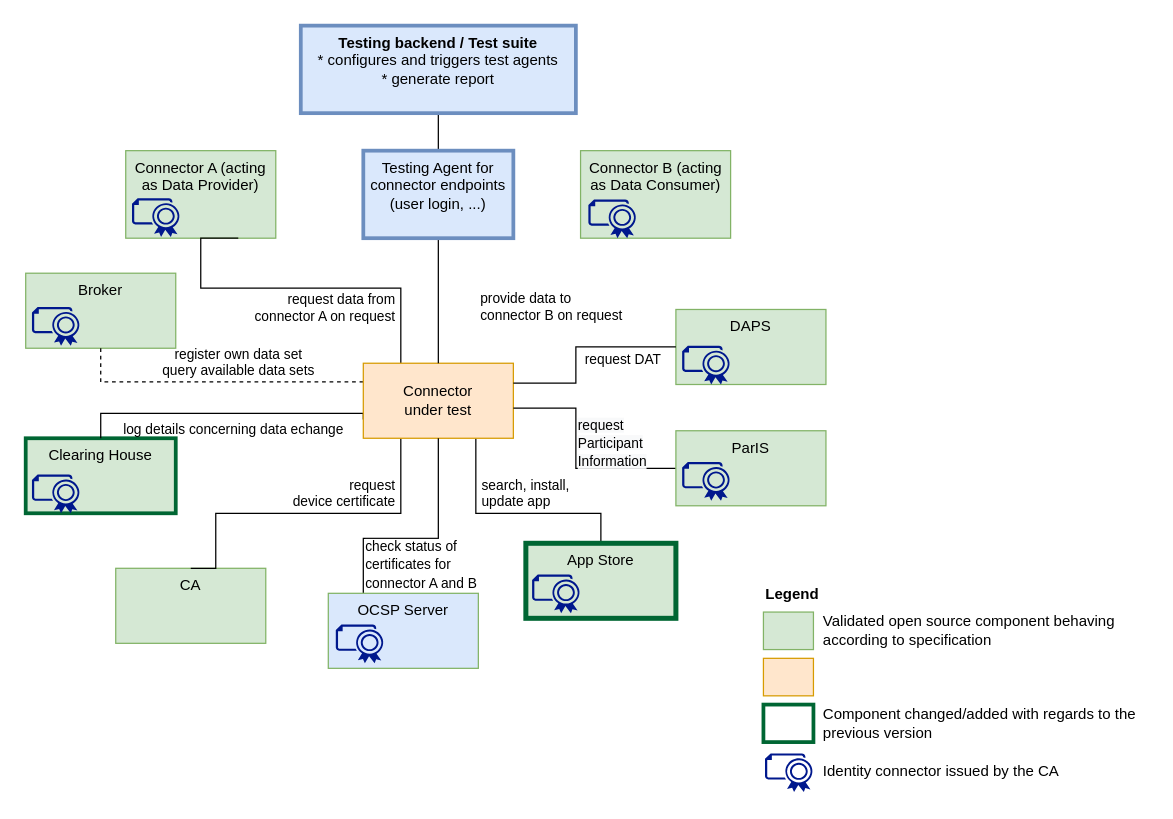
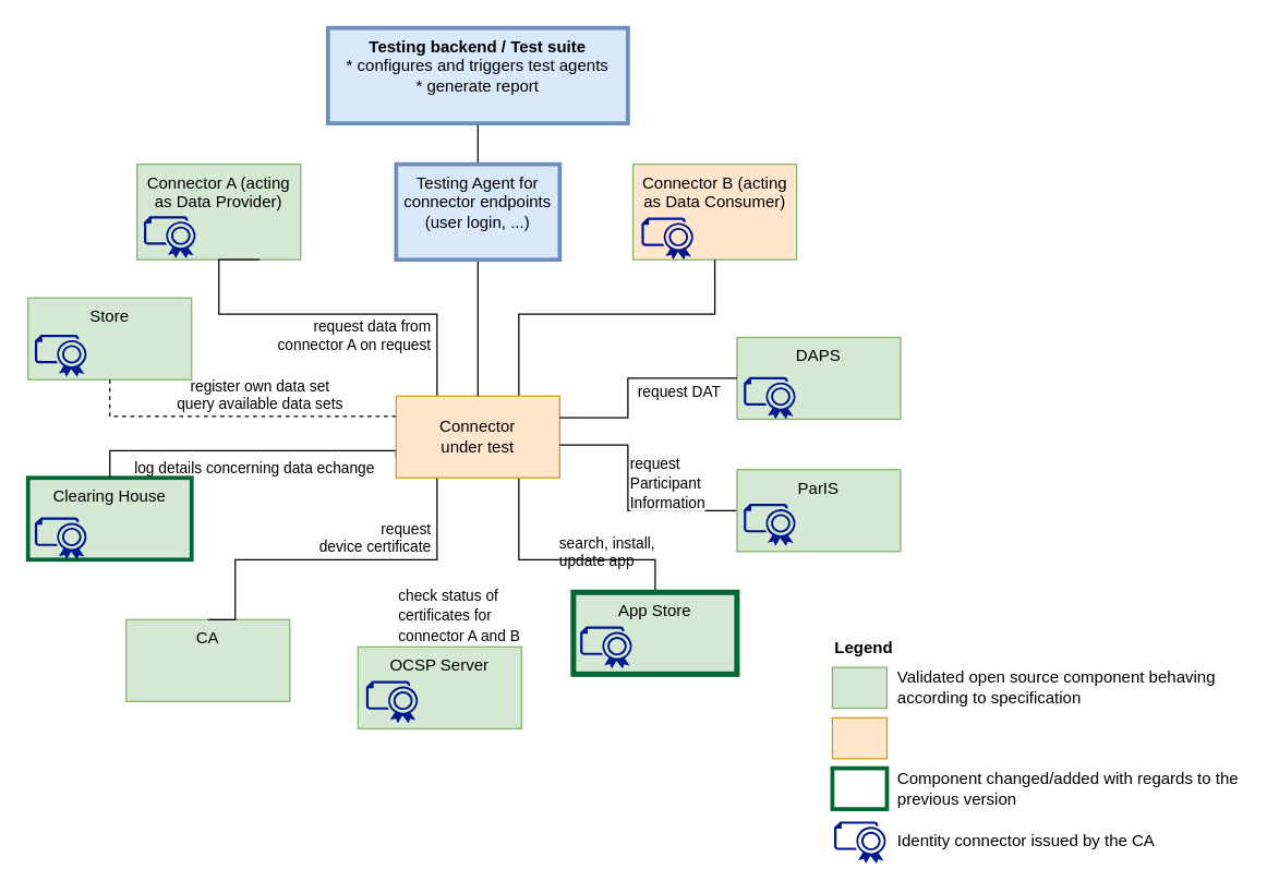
  <mxCell id="0" />
  <mxCell id="1" parent="0" />
  <mxCell id="2" value="CA" style="rounded=0;whiteSpace=wrap;html=1;fillColor=#d5e8d4;strokeColor=#82b366;verticalAlign=top;" parent="1" vertex="1"><mxGeometry x="92" y="454" width="120" height="60" as="geometry" /></mxCell>
  <mxCell id="3" value="Clearing House" style="rounded=0;whiteSpace=wrap;html=1;fillColor=#d5e8d4;verticalAlign=top;strokeColor=#006633;strokeWidth=3;" parent="1" vertex="1"><mxGeometry x="20" y="350" width="120" height="60" as="geometry" /></mxCell>
  <mxCell id="4" value="Connector A (acting as Data Provider)" style="rounded=0;whiteSpace=wrap;html=1;fillColor=#d5e8d4;strokeColor=#82b366;verticalAlign=top;" parent="1" vertex="1"><mxGeometry x="100" y="120" width="120" height="70" as="geometry" /></mxCell>
- <mxCell id="5" value="Connector B (acting as Data Consumer)" style="rounded=0;whiteSpace=wrap;html=1;fillColor=#d5e8d4;strokeColor=#82b366;verticalAlign=top;" parent="1" vertex="1"><mxGeometry x="463.75" y="120" width="120" height="70" as="geometry" /></mxCell>
- <mxCell id="6" value="Broker" style="rounded=0;whiteSpace=wrap;html=1;fillColor=#d5e8d4;strokeColor=#82b366;verticalAlign=top;" parent="1" vertex="1"><mxGeometry x="20" y="218" width="120" height="60" as="geometry" /></mxCell>
+ <mxCell id="5" value="Connector B (acting as Data Consumer)" style="rounded=0;whiteSpace=wrap;html=1;fillColor=#ffe6cc;strokeColor=#82b366;verticalAlign=top;" parent="1" vertex="1"><mxGeometry x="463.75" y="120" width="120" height="70" as="geometry" /></mxCell>
+ <mxCell id="6" value="Store" style="rounded=0;whiteSpace=wrap;html=1;fillColor=#d5e8d4;strokeColor=#82b366;verticalAlign=top;" parent="1" vertex="1"><mxGeometry x="20" y="218" width="120" height="60" as="geometry" /></mxCell>
  <mxCell id="7" value="register own data set&lt;br&gt;query available data sets" style="edgeStyle=orthogonalEdgeStyle;rounded=0;orthogonalLoop=1;jettySize=auto;html=1;endArrow=none;endFill=0;align=center;verticalAlign=bottom;labelBackgroundColor=none;exitX=0;exitY=0.25;exitDx=0;exitDy=0;dashed=1;" parent="1" source="13" target="6" edge="1"><mxGeometry x="-0.156" relative="1" as="geometry"><Array as="points"><mxPoint x="80" y="305" /><mxPoint x="80" y="305" /></Array><mxPoint as="offset" /></mxGeometry></mxCell>
+ <mxCell id="8" value="" style="edgeStyle=orthogonalEdgeStyle;rounded=0;orthogonalLoop=1;jettySize=auto;html=1;entryX=0.5;entryY=1;entryDx=0;entryDy=0;endArrow=none;endFill=0;align=left;exitX=0.75;exitY=0;exitDx=0;exitDy=0;" parent="1" source="13" target="5" edge="1"><mxGeometry x="-0.581" y="-10" relative="1" as="geometry"><Array as="points"><mxPoint x="380" y="230" /><mxPoint x="524" y="230" /></Array><mxPoint as="offset" /></mxGeometry></mxCell>
  <mxCell id="9" style="edgeStyle=orthogonalEdgeStyle;rounded=0;orthogonalLoop=1;jettySize=auto;html=1;endArrow=none;endFill=0;align=center;exitX=0.25;exitY=0;exitDx=0;exitDy=0;entryX=0.75;entryY=1;entryDx=0;entryDy=0;" parent="1" source="13" target="4" edge="1"><mxGeometry relative="1" as="geometry"><Array as="points"><mxPoint x="320" y="230" /><mxPoint x="160" y="230" /></Array></mxGeometry></mxCell>
  <mxCell id="10" value="log details concerning data echange" style="edgeStyle=orthogonalEdgeStyle;rounded=0;orthogonalLoop=1;jettySize=auto;html=1;entryX=0.5;entryY=0;entryDx=0;entryDy=0;endArrow=none;endFill=0;align=center;verticalAlign=top;labelBackgroundColor=none;exitX=0;exitY=0.75;exitDx=0;exitDy=0;" parent="1" source="13" target="3" edge="1"><mxGeometry x="-0.072" relative="1" as="geometry"><mxPoint as="offset" /><Array as="points"><mxPoint x="290" y="330" /><mxPoint x="80" y="330" /></Array></mxGeometry></mxCell>
  <mxCell id="11" value="" style="edgeStyle=orthogonalEdgeStyle;rounded=0;orthogonalLoop=1;jettySize=auto;html=1;entryX=0.5;entryY=0;entryDx=0;entryDy=0;endArrow=none;endFill=0;align=right;exitX=0.25;exitY=1;exitDx=0;exitDy=0;" parent="1" source="13" target="2" edge="1"><mxGeometry x="-0.658" y="-10" relative="1" as="geometry"><Array as="points"><mxPoint x="320" y="410" /><mxPoint x="172" y="410" /></Array><mxPoint as="offset" /></mxGeometry></mxCell>
  <mxCell id="12" style="edgeStyle=orthogonalEdgeStyle;rounded=0;orthogonalLoop=1;jettySize=auto;html=1;entryX=0.5;entryY=0;entryDx=0;entryDy=0;endArrow=none;endFill=0;" parent="1" source="13" target="32" edge="1"><mxGeometry relative="1" as="geometry"><Array as="points"><mxPoint x="380" y="410" /><mxPoint x="480" y="410" /></Array></mxGeometry></mxCell>
  <mxCell id="13" value="Connector&lt;br&gt;under test" style="rounded=0;whiteSpace=wrap;html=1;fillColor=#ffe6cc;strokeColor=#d79b00;" parent="1" vertex="1"><mxGeometry x="290" y="290" width="120" height="60" as="geometry" /></mxCell>
  <mxCell id="14" value="" style="rounded=0;whiteSpace=wrap;html=1;fillColor=#d5e8d4;strokeColor=#82b366;" parent="1" vertex="1"><mxGeometry x="610" y="489" width="40" height="30" as="geometry" /></mxCell>
  <mxCell id="15" value="Validated open source component behaving according to specification" style="text;html=1;strokeColor=none;fillColor=none;align=left;verticalAlign=middle;whiteSpace=wrap;rounded=0;" parent="1" vertex="1"><mxGeometry x="656" y="489" width="260" height="30" as="geometry" /></mxCell>
  <mxCell id="16" value="" style="rounded=0;whiteSpace=wrap;html=1;fillColor=#ffe6cc;strokeColor=#d79b00;" parent="1" vertex="1"><mxGeometry x="610" y="526" width="40" height="30" as="geometry" /></mxCell>
  <mxCell id="17" value="&lt;b&gt;Legend&lt;/b&gt;" style="text;html=1;strokeColor=none;fillColor=none;align=left;verticalAlign=middle;whiteSpace=wrap;rounded=0;" parent="1" vertex="1"><mxGeometry x="610" y="460" width="260" height="30" as="geometry" /></mxCell>
  <mxCell id="18" value="" style="aspect=fixed;pointerEvents=1;shadow=0;dashed=0;html=1;strokeColor=none;labelPosition=center;verticalLabelPosition=bottom;verticalAlign=top;align=center;fillColor=#00188D;shape=mxgraph.azure.certificate" parent="1" vertex="1"><mxGeometry x="105" y="158" width="38.75" height="31" as="geometry" /></mxCell>
  <mxCell id="19" value="" style="aspect=fixed;pointerEvents=1;shadow=0;dashed=0;html=1;strokeColor=none;labelPosition=center;verticalLabelPosition=bottom;verticalAlign=top;align=center;fillColor=#00188D;shape=mxgraph.azure.certificate" parent="1" vertex="1"><mxGeometry x="470" y="159" width="38.75" height="31" as="geometry" /></mxCell>
  <mxCell id="20" value="" style="aspect=fixed;pointerEvents=1;shadow=0;dashed=0;html=1;strokeColor=none;labelPosition=center;verticalLabelPosition=bottom;verticalAlign=top;align=center;fillColor=#00188D;shape=mxgraph.azure.certificate" parent="1" vertex="1"><mxGeometry x="25" y="245" width="38.75" height="31" as="geometry" /></mxCell>
  <mxCell id="21" value="" style="aspect=fixed;pointerEvents=1;shadow=0;dashed=0;html=1;strokeColor=none;labelPosition=center;verticalLabelPosition=bottom;verticalAlign=top;align=center;fillColor=#00188D;shape=mxgraph.azure.certificate" parent="1" vertex="1"><mxGeometry x="611.25" y="602" width="38.75" height="31" as="geometry" /></mxCell>
  <mxCell id="22" value="Identity connector issued by the CA" style="text;html=1;strokeColor=none;fillColor=none;align=left;verticalAlign=middle;whiteSpace=wrap;rounded=0;" parent="1" vertex="1"><mxGeometry x="656" y="602" width="260" height="30" as="geometry" /></mxCell>
  <mxCell id="23" value="" style="aspect=fixed;pointerEvents=1;shadow=0;dashed=0;html=1;strokeColor=none;labelPosition=center;verticalLabelPosition=bottom;verticalAlign=top;align=center;fillColor=#00188D;shape=mxgraph.azure.certificate" parent="1" vertex="1"><mxGeometry x="25" y="379" width="38.75" height="31" as="geometry" /></mxCell>
- <mxCell id="24" style="edgeStyle=orthogonalEdgeStyle;rounded=0;orthogonalLoop=1;jettySize=auto;html=1;endArrow=none;endFill=0;" parent="1" source="25" target="13" edge="1"><mxGeometry relative="1" as="geometry"><Array as="points"><mxPoint x="290" y="430" /><mxPoint x="350" y="430" /></Array></mxGeometry></mxCell>
- <mxCell id="25" value="OCSP Server" style="rounded=0;whiteSpace=wrap;html=1;fillColor=#dae8fc;verticalAlign=top;strokeColor=#82b366;strokeWidth=1;" parent="1" vertex="1"><mxGeometry x="262" y="474" width="120" height="60" as="geometry" /></mxCell>
+ <mxCell id="25" value="OCSP Server" style="rounded=0;whiteSpace=wrap;html=1;fillColor=#d5e8d4;verticalAlign=top;strokeColor=#82b366;strokeWidth=1;" parent="1" vertex="1"><mxGeometry x="262" y="474" width="120" height="60" as="geometry" /></mxCell>
  <mxCell id="26" value="&lt;span style=&quot;color: rgb(0, 0, 0); font-family: helvetica; font-size: 11px; font-style: normal; font-weight: 400; letter-spacing: normal; text-indent: 0px; text-transform: none; word-spacing: 0px; background-color: rgb(255, 255, 255); display: inline; float: none;&quot;&gt;request data from&lt;/span&gt;&lt;br style=&quot;color: rgb(0, 0, 0); font-family: helvetica; font-size: 11px; font-style: normal; font-weight: 400; letter-spacing: normal; text-indent: 0px; text-transform: none; word-spacing: 0px;&quot;&gt;&lt;span style=&quot;color: rgb(0, 0, 0); font-family: helvetica; font-size: 11px; font-style: normal; font-weight: 400; letter-spacing: normal; text-indent: 0px; text-transform: none; word-spacing: 0px; background-color: rgb(255, 255, 255); display: inline; float: none;&quot;&gt;connector A on request&lt;/span&gt;" style="text;whiteSpace=wrap;html=1;align=right;" parent="1" vertex="1"><mxGeometry x="177.75" y="225" width="140" height="40" as="geometry" /></mxCell>
  <mxCell id="27" value="" style="aspect=fixed;pointerEvents=1;shadow=0;dashed=0;html=1;strokeColor=none;labelPosition=center;verticalLabelPosition=bottom;verticalAlign=top;align=center;fillColor=#00188D;shape=mxgraph.azure.certificate" parent="1" vertex="1"><mxGeometry x="268" y="499" width="38.75" height="31" as="geometry" /></mxCell>
- <mxCell id="28" value="&lt;meta charset=&quot;utf-8&quot;&gt;&lt;span style=&quot;color: rgb(0, 0, 0); font-family: helvetica; font-size: 11px; font-style: normal; font-weight: 400; letter-spacing: normal; text-align: left; text-indent: 0px; text-transform: none; word-spacing: 0px; background-color: rgb(255, 255, 255); display: inline; float: none;&quot;&gt;provide data to&lt;/span&gt;&lt;br style=&quot;color: rgb(0, 0, 0); font-family: helvetica; font-size: 11px; font-style: normal; font-weight: 400; letter-spacing: normal; text-align: left; text-indent: 0px; text-transform: none; word-spacing: 0px;&quot;&gt;&lt;span style=&quot;color: rgb(0, 0, 0); font-family: helvetica; font-size: 11px; font-style: normal; font-weight: 400; letter-spacing: normal; text-align: left; text-indent: 0px; text-transform: none; word-spacing: 0px; background-color: rgb(255, 255, 255); display: inline; float: none;&quot;&gt;connector B on request&lt;/span&gt;" style="text;whiteSpace=wrap;html=1;" parent="1" vertex="1"><mxGeometry x="382" y="224" width="140" height="40" as="geometry" /></mxCell>
  <mxCell id="29" value="&lt;meta charset=&quot;utf-8&quot;&gt;&lt;div style=&quot;color: rgb(0, 0, 0); font-family: helvetica; font-size: 11px; font-style: normal; font-weight: 400; letter-spacing: normal; text-align: right; text-indent: 0px; text-transform: none; word-spacing: 0px;&quot;&gt;request&lt;/div&gt;&lt;div style=&quot;color: rgb(0, 0, 0); font-family: helvetica; font-size: 11px; font-style: normal; font-weight: 400; letter-spacing: normal; text-align: right; text-indent: 0px; text-transform: none; word-spacing: 0px;&quot;&gt;device&amp;nbsp;certificate&lt;/div&gt;" style="text;whiteSpace=wrap;html=1;" parent="1" vertex="1"><mxGeometry x="232" y="375" width="110" height="40" as="geometry" /></mxCell>
  <mxCell id="30" value="" style="rounded=0;whiteSpace=wrap;html=1;strokeWidth=3;fillColor=none;strokeColor=#006633;" parent="1" vertex="1"><mxGeometry x="610" y="563" width="40" height="30" as="geometry" /></mxCell>
  <mxCell id="31" value="Component changed/added with regards to the previous version" style="text;html=1;strokeColor=none;fillColor=none;align=left;verticalAlign=middle;whiteSpace=wrap;rounded=0;" parent="1" vertex="1"><mxGeometry x="656" y="563" width="260" height="30" as="geometry" /></mxCell>
  <mxCell id="32" value="App Store" style="rounded=0;whiteSpace=wrap;html=1;fillColor=#d5e8d4;verticalAlign=top;strokeWidth=4;strokeColor=#006633;" parent="1" vertex="1"><mxGeometry x="420" y="434" width="120" height="60" as="geometry" /></mxCell>
  <mxCell id="33" value="" style="aspect=fixed;pointerEvents=1;shadow=0;dashed=0;html=1;strokeColor=none;labelPosition=center;verticalLabelPosition=bottom;verticalAlign=top;align=center;fillColor=#00188D;shape=mxgraph.azure.certificate" parent="1" vertex="1"><mxGeometry x="425" y="459" width="38.75" height="31" as="geometry" /></mxCell>
  <mxCell id="34" value="&lt;span style=&quot;color: rgb(0 , 0 , 0) ; font-family: &amp;#34;helvetica&amp;#34; ; font-size: 11px ; font-style: normal ; font-weight: 400 ; letter-spacing: normal ; text-align: left ; text-indent: 0px ; text-transform: none ; word-spacing: 0px ; background-color: rgb(255 , 255 , 255) ; display: inline ; float: none&quot;&gt;check status of&lt;/span&gt;&lt;br style=&quot;color: rgb(0 , 0 , 0) ; font-family: &amp;#34;helvetica&amp;#34; ; font-size: 11px ; font-style: normal ; font-weight: 400 ; letter-spacing: normal ; text-align: left ; text-indent: 0px ; text-transform: none ; word-spacing: 0px&quot;&gt;&lt;span style=&quot;color: rgb(0 , 0 , 0) ; font-family: &amp;#34;helvetica&amp;#34; ; font-size: 11px ; font-style: normal ; font-weight: 400 ; letter-spacing: normal ; text-align: left ; text-indent: 0px ; text-transform: none ; word-spacing: 0px ; background-color: rgb(255 , 255 , 255) ; display: inline ; float: none&quot;&gt;certificates for &lt;br&gt;connector A and B&lt;/span&gt;" style="text;whiteSpace=wrap;html=1;" parent="1" vertex="1"><mxGeometry x="290" y="423" width="110" height="40" as="geometry" /></mxCell>
- <mxCell id="35" value="&lt;div style=&quot;color: rgb(0 , 0 , 0) ; font-family: &amp;#34;helvetica&amp;#34; ; font-size: 11px ; font-style: normal ; font-weight: 400 ; letter-spacing: normal ; text-indent: 0px ; text-transform: none ; word-spacing: 0px&quot;&gt;search, install,&lt;br&gt;update app&lt;/div&gt;" style="text;whiteSpace=wrap;html=1;align=left;" parent="1" vertex="1"><mxGeometry x="383.38" y="375" width="110" height="40" as="geometry" /></mxCell>
+ <mxCell id="35" value="&lt;div style=&quot;color: rgb(0 , 0 , 0) ; font-family: &amp;#34;helvetica&amp;#34; ; font-size: 11px ; font-style: normal ; font-weight: 400 ; letter-spacing: normal ; text-indent: 0px ; text-transform: none ; word-spacing: 0px&quot;&gt;search, install,&lt;br&gt;update app&lt;/div&gt;" style="text;whiteSpace=wrap;html=1;align=left;" parent="1" vertex="1"><mxGeometry x="408.38" y="385" width="110" height="40" as="geometry" /></mxCell>
  <mxCell id="36" style="edgeStyle=orthogonalEdgeStyle;rounded=0;orthogonalLoop=1;jettySize=auto;html=1;entryX=0.5;entryY=0;entryDx=0;entryDy=0;endArrow=none;endFill=0;" parent="1" source="37" target="13" edge="1"><mxGeometry relative="1" as="geometry"><Array as="points"><mxPoint x="350" y="220" /><mxPoint x="350" y="220" /></Array></mxGeometry></mxCell>
  <mxCell id="37" value="&lt;b&gt;Testing backend / Test suite&lt;/b&gt;&lt;br&gt;* configures and triggers test agents&lt;br&gt;* generate report" style="rounded=0;whiteSpace=wrap;html=1;fillColor=#dae8fc;strokeColor=#6c8ebf;verticalAlign=top;strokeWidth=3;" parent="1" vertex="1"><mxGeometry x="240" y="20" width="220" height="70" as="geometry" /></mxCell>
  <mxCell id="38" value="Testing Agent for connector endpoints (user login, ...)" style="rounded=0;whiteSpace=wrap;html=1;fillColor=#dae8fc;strokeColor=#6c8ebf;verticalAlign=top;strokeWidth=3;" parent="1" vertex="1"><mxGeometry x="290" y="120" width="120" height="70" as="geometry" /></mxCell>
  <mxCell id="39" style="edgeStyle=orthogonalEdgeStyle;rounded=0;orthogonalLoop=1;jettySize=auto;html=1;entryX=0;entryY=0.5;entryDx=0;entryDy=0;endArrow=none;endFill=0;" edge="1" parent="1" target="43"><mxGeometry relative="1" as="geometry"><Array as="points"><mxPoint x="460" y="326" /><mxPoint x="460" y="374" /></Array><mxPoint x="410" y="326" as="sourcePoint" /></mxGeometry></mxCell>
  <mxCell id="40" value="DAPS" style="rounded=0;whiteSpace=wrap;html=1;fillColor=#d5e8d4;strokeColor=#82b366;verticalAlign=top;" vertex="1" parent="1"><mxGeometry x="540" y="247" width="120" height="60" as="geometry" /></mxCell>
  <mxCell id="41" value="" style="aspect=fixed;pointerEvents=1;shadow=0;dashed=0;html=1;strokeColor=none;labelPosition=center;verticalLabelPosition=bottom;verticalAlign=top;align=center;fillColor=#00188D;shape=mxgraph.azure.certificate" vertex="1" parent="1"><mxGeometry x="545" y="276" width="38.75" height="31" as="geometry" /></mxCell>
  <mxCell id="42" value="&amp;nbsp; &amp;nbsp;request DAT" style="edgeStyle=orthogonalEdgeStyle;rounded=0;orthogonalLoop=1;jettySize=auto;html=1;endArrow=none;endFill=0;align=center;verticalAlign=middle;labelBackgroundColor=none;entryX=0;entryY=0.5;entryDx=0;entryDy=0;" edge="1" parent="1" target="40"><mxGeometry x="0.412" y="-10" relative="1" as="geometry"><mxPoint x="410" y="306" as="sourcePoint" /><mxPoint x="615" y="356" as="targetPoint" /><mxPoint as="offset" /><Array as="points"><mxPoint x="460" y="306" /><mxPoint x="460" y="277" /></Array></mxGeometry></mxCell>
  <mxCell id="43" value="ParIS" style="rounded=0;whiteSpace=wrap;html=1;fillColor=#d5e8d4;verticalAlign=top;strokeColor=#82b366;strokeWidth=1;" vertex="1" parent="1"><mxGeometry x="540" y="344" width="120" height="60" as="geometry" /></mxCell>
  <mxCell id="44" value="" style="aspect=fixed;pointerEvents=1;shadow=0;dashed=0;html=1;strokeColor=none;labelPosition=center;verticalLabelPosition=bottom;verticalAlign=top;align=center;fillColor=#00188D;shape=mxgraph.azure.certificate" vertex="1" parent="1"><mxGeometry x="545" y="369" width="38.75" height="31" as="geometry" /></mxCell>
  <mxCell id="45" value="&lt;span style=&quot;color: rgb(0 , 0 , 0) ; font-family: &amp;#34;helvetica&amp;#34; ; font-size: 11px ; font-style: normal ; font-weight: 400 ; letter-spacing: normal ; text-align: center ; text-indent: 0px ; text-transform: none ; word-spacing: 0px ; background-color: rgb(248 , 249 , 250) ; display: inline ; float: none&quot;&gt;request Participant Information&lt;/span&gt;" style="text;whiteSpace=wrap;html=1;" vertex="1" parent="1"><mxGeometry x="460" y="326" width="90" height="30" as="geometry" /></mxCell>
